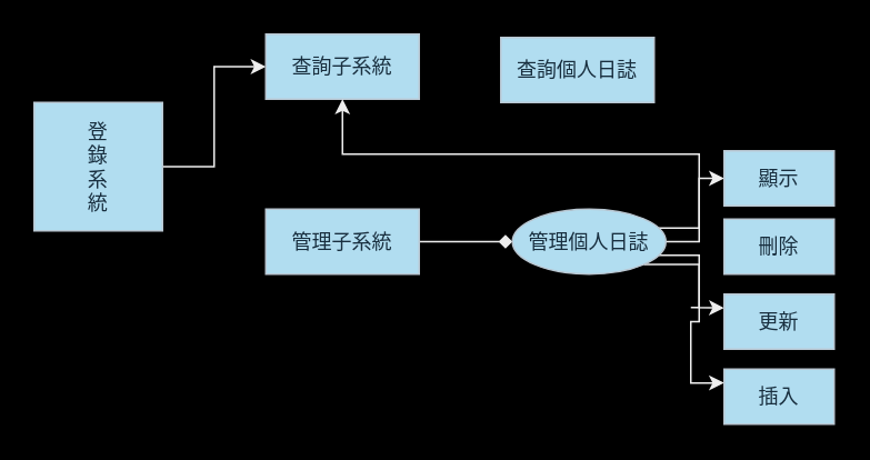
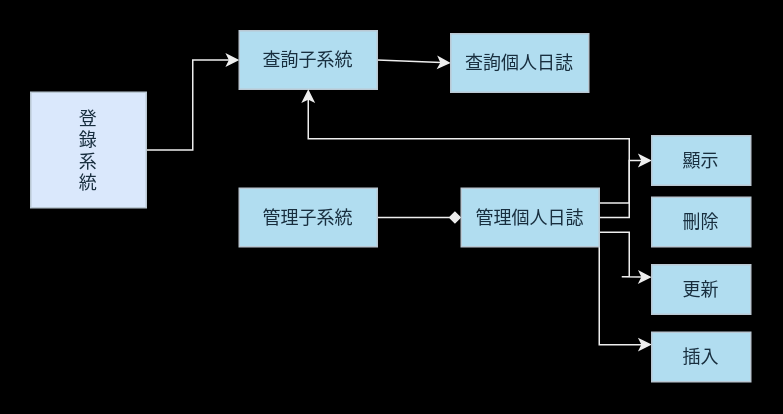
  <mxCell id="0" />
  <mxCell id="1" parent="0" />
  <mxCell id="2" style="edgeStyle=orthogonalEdgeStyle;rounded=0;orthogonalLoop=1;jettySize=auto;html=1;exitX=1;exitY=0.5;exitDx=0;exitDy=0;entryX=0;entryY=0.5;entryDx=0;entryDy=0;strokeColor=#EEEEEE;fontColor=#FFFFFF;" parent="1" source="3" target="5" edge="1"><mxGeometry relative="1" as="geometry" /></mxCell>
- <mxCell id="3" value="登&lt;br&gt;錄&lt;br&gt;系&lt;br&gt;統" style="whiteSpace=wrap;html=1;aspect=fixed;labelBackgroundColor=none;fillColor=#B1DDF0;strokeColor=#BAC8D3;fontColor=#182E3E;" parent="1" vertex="1"><mxGeometry x="20" y="61" width="77" height="77" as="geometry" /></mxCell>
+ <mxCell id="3" value="登&lt;br&gt;錄&lt;br&gt;系&lt;br&gt;統" style="whiteSpace=wrap;html=1;aspect=fixed;labelBackgroundColor=none;fillColor=#dae8fc;strokeColor=#BAC8D3;fontColor=#182E3E;" parent="1" vertex="1"><mxGeometry x="20" y="61" width="77" height="77" as="geometry" /></mxCell>
+ <mxCell id="4" style="rounded=0;orthogonalLoop=1;jettySize=auto;html=1;exitX=1;exitY=0.5;exitDx=0;exitDy=0;entryX=0;entryY=0.5;entryDx=0;entryDy=0;strokeColor=#EEEEEE;fontColor=#FFFFFF;" parent="1" source="5" target="8" edge="1"><mxGeometry relative="1" as="geometry" /></mxCell>
  <mxCell id="5" value="查詢子系統" style="rounded=0;whiteSpace=wrap;html=1;strokeColor=#BAC8D3;fontColor=#182E3E;fillColor=#B1DDF0;" parent="1" vertex="1"><mxGeometry x="159" y="20" width="92" height="39" as="geometry" /></mxCell>
  <mxCell id="6" style="edgeStyle=orthogonalEdgeStyle;rounded=0;orthogonalLoop=1;jettySize=auto;html=1;exitX=1;exitY=0.5;exitDx=0;exitDy=0;entryX=0;entryY=0.5;entryDx=0;entryDy=0;strokeColor=#EEEEEE;fontColor=#FFFFFF;endArrow=diamond;" parent="1" source="7" target="13" edge="1"><mxGeometry relative="1" as="geometry" /></mxCell>
  <mxCell id="7" value="管理子系統" style="rounded=0;whiteSpace=wrap;html=1;strokeColor=#BAC8D3;fontColor=#182E3E;fillColor=#B1DDF0;" parent="1" vertex="1"><mxGeometry x="159" y="125" width="92" height="39" as="geometry" /></mxCell>
  <mxCell id="8" value="查詢個人日誌" style="rounded=0;whiteSpace=wrap;html=1;strokeColor=#BAC8D3;fontColor=#182E3E;fillColor=#B1DDF0;" parent="1" vertex="1"><mxGeometry x="300" y="22" width="92" height="39" as="geometry" /></mxCell>
  <mxCell id="9" style="edgeStyle=orthogonalEdgeStyle;rounded=0;orthogonalLoop=1;jettySize=auto;html=1;exitX=1;exitY=0.25;exitDx=0;exitDy=0;entryX=0;entryY=0.5;entryDx=0;entryDy=0;strokeColor=#EEEEEE;fontColor=#FFFFFF;" parent="1" source="13" target="14" edge="1"><mxGeometry relative="1" as="geometry" /></mxCell>
  <mxCell id="10" style="edgeStyle=orthogonalEdgeStyle;rounded=0;orthogonalLoop=1;jettySize=auto;html=1;exitX=1;exitY=0.5;exitDx=0;exitDy=0;strokeColor=#EEEEEE;fontColor=#FFFFFF;" parent="1" source="13" target="5" edge="1"><mxGeometry relative="1" as="geometry" /></mxCell>
  <mxCell id="11" style="edgeStyle=orthogonalEdgeStyle;rounded=0;orthogonalLoop=1;jettySize=auto;html=1;exitX=1;exitY=0.75;exitDx=0;exitDy=0;entryX=0;entryY=0.25;entryDx=0;entryDy=0;strokeColor=#EEEEEE;fontColor=#FFFFFF;" parent="1" source="13" target="16" edge="1"><mxGeometry relative="1" as="geometry" /></mxCell>
  <mxCell id="12" style="edgeStyle=orthogonalEdgeStyle;rounded=0;orthogonalLoop=1;jettySize=auto;html=1;exitX=1;exitY=1;exitDx=0;exitDy=0;entryX=0;entryY=0.25;entryDx=0;entryDy=0;strokeColor=#EEEEEE;fontColor=#FFFFFF;" parent="1" source="13" target="15" edge="1"><mxGeometry relative="1" as="geometry" /></mxCell>
- <mxCell id="13" value="管理個人日誌" style="ellipse;whiteSpace=wrap;html=1;strokeColor=#BAC8D3;fontColor=#182E3E;fillColor=#B1DDF0;" parent="1" vertex="1"><mxGeometry x="307" y="125" width="92" height="39" as="geometry" /></mxCell>
+ <mxCell id="13" value="管理個人日誌" style="rounded=0;whiteSpace=wrap;html=1;strokeColor=#BAC8D3;fontColor=#182E3E;fillColor=#B1DDF0;" parent="1" vertex="1"><mxGeometry x="307" y="125" width="92" height="39" as="geometry" /></mxCell>
  <mxCell id="14" value="顯示" style="rounded=0;whiteSpace=wrap;html=1;strokeColor=#BAC8D3;fontColor=#182E3E;fillColor=#B1DDF0;" parent="1" vertex="1"><mxGeometry x="434" y="90" width="66" height="33" as="geometry" /></mxCell>
  <mxCell id="15" value="插入" style="rounded=0;whiteSpace=wrap;html=1;strokeColor=#BAC8D3;fontColor=#182E3E;fillColor=#B1DDF0;" parent="1" vertex="1"><mxGeometry x="434" y="221" width="66" height="33" as="geometry" /></mxCell>
  <mxCell id="16" value="更新" style="rounded=0;whiteSpace=wrap;html=1;strokeColor=#BAC8D3;fontColor=#182E3E;fillColor=#B1DDF0;" parent="1" vertex="1"><mxGeometry x="434" y="176" width="66" height="33" as="geometry" /></mxCell>
  <mxCell id="17" value="刪除" style="rounded=0;whiteSpace=wrap;html=1;strokeColor=#BAC8D3;fontColor=#182E3E;fillColor=#B1DDF0;" parent="1" vertex="1"><mxGeometry x="434" y="131" width="66" height="33" as="geometry" /></mxCell>
